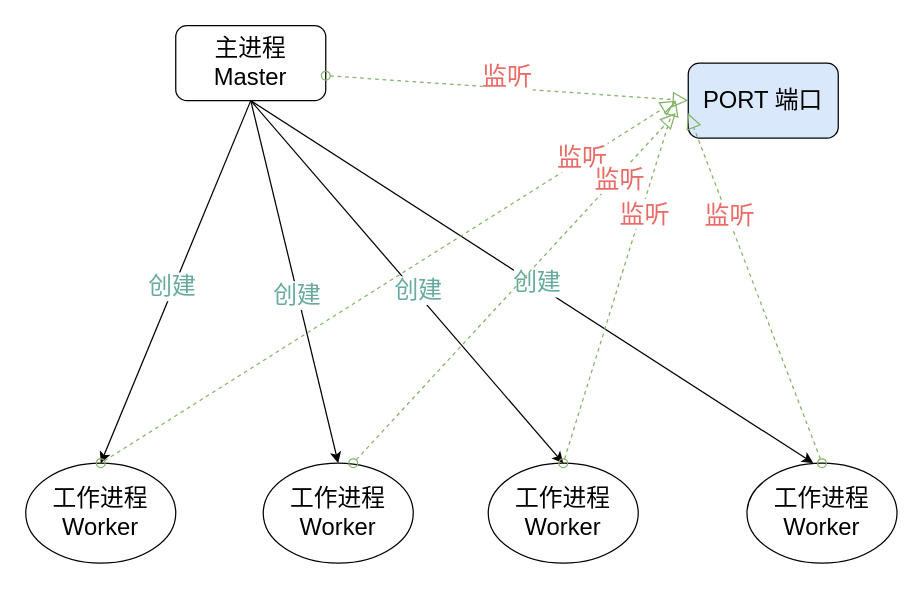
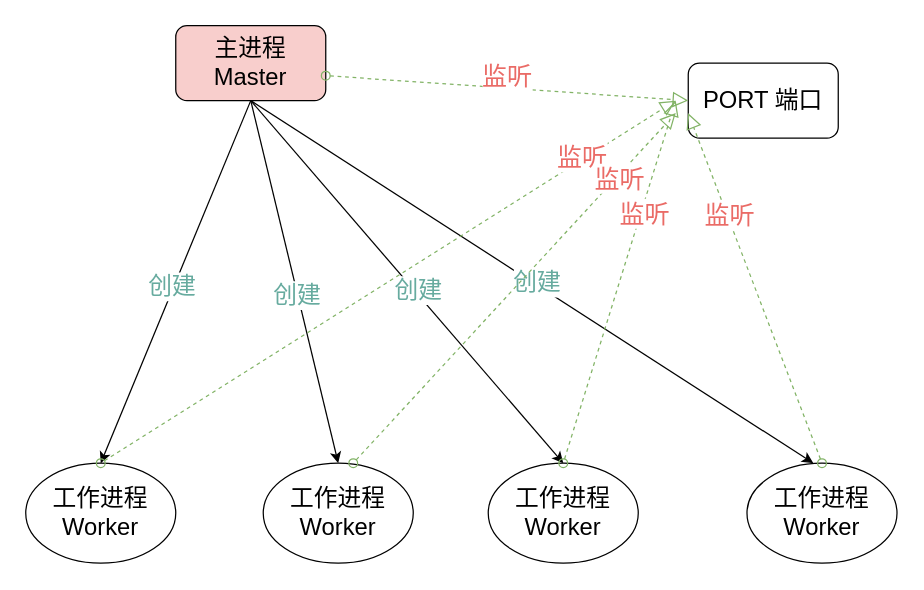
  <mxCell id="0" />
  <mxCell id="1" parent="0" />
- <mxCell id="2" value="主进程 Master" style="rounded=1;whiteSpace=wrap;html=1;fontSize=19;" parent="1" vertex="1"><mxGeometry x="140" y="20" width="120" height="60" as="geometry" /></mxCell>
+ <mxCell id="2" value="主进程 Master" style="rounded=1;whiteSpace=wrap;html=1;fontSize=19;fillColor=#f8cecc;" parent="1" vertex="1"><mxGeometry x="140" y="20" width="120" height="60" as="geometry" /></mxCell>
  <mxCell id="3" value="工作进程Worker" style="ellipse;whiteSpace=wrap;html=1;fontSize=19;" parent="1" vertex="1"><mxGeometry x="20" y="370" width="120" height="80" as="geometry" /></mxCell>
  <mxCell id="4" value="&lt;span style=&quot;font-size: 19px ; white-space: normal&quot;&gt;工作进程Worker&lt;/span&gt;" style="ellipse;whiteSpace=wrap;html=1;" parent="1" vertex="1"><mxGeometry x="210" y="370" width="120" height="80" as="geometry" /></mxCell>
  <mxCell id="5" value="&lt;span style=&quot;font-size: 19px ; white-space: normal&quot;&gt;工作进程Worker&lt;/span&gt;" style="ellipse;whiteSpace=wrap;html=1;" parent="1" vertex="1"><mxGeometry x="390" y="370" width="120" height="80" as="geometry" /></mxCell>
  <mxCell id="6" value="&lt;span style=&quot;font-size: 19px ; white-space: normal&quot;&gt;工作进程Worker&lt;/span&gt;" style="ellipse;whiteSpace=wrap;html=1;" parent="1" vertex="1"><mxGeometry x="597" y="370" width="120" height="80" as="geometry" /></mxCell>
  <mxCell id="7" value="" style="endArrow=classic;html=1;exitX=0.5;exitY=1;exitDx=0;exitDy=0;entryX=0.5;entryY=0;entryDx=0;entryDy=0;" parent="1" source="2" target="3" edge="1"><mxGeometry width="50" height="50" relative="1" as="geometry"><mxPoint x="160" y="300" as="sourcePoint" /><mxPoint x="210" y="250" as="targetPoint" /></mxGeometry></mxCell>
  <mxCell id="8" value="创建" style="text;html=1;resizable=0;points=[];align=center;verticalAlign=middle;labelBackgroundColor=#ffffff;fontSize=19;fontColor=#67AB9F;" parent="7" vertex="1" connectable="0"><mxGeometry x="0.035" y="-2" relative="1" as="geometry"><mxPoint as="offset" /></mxGeometry></mxCell>
  <mxCell id="9" value="" style="endArrow=classic;html=1;entryX=0.5;entryY=0;entryDx=0;entryDy=0;" parent="1" target="4" edge="1"><mxGeometry width="50" height="50" relative="1" as="geometry"><mxPoint x="200" y="80" as="sourcePoint" /><mxPoint x="150" y="390" as="targetPoint" /></mxGeometry></mxCell>
  <mxCell id="10" value="&lt;span style=&quot;color: rgb(103 , 171 , 159) ; font-size: 19px&quot;&gt;创建&lt;/span&gt;" style="text;html=1;resizable=0;points=[];align=center;verticalAlign=middle;labelBackgroundColor=#ffffff;" parent="9" vertex="1" connectable="0"><mxGeometry x="0.08" y="-1" relative="1" as="geometry"><mxPoint y="-1" as="offset" /></mxGeometry></mxCell>
  <mxCell id="11" value="" style="endArrow=classic;html=1;exitX=0.5;exitY=1;exitDx=0;exitDy=0;entryX=0.5;entryY=0;entryDx=0;entryDy=0;" parent="1" source="2" edge="1"><mxGeometry width="50" height="50" relative="1" as="geometry"><mxPoint x="910" y="160" as="sourcePoint" /><mxPoint x="650" y="370" as="targetPoint" /></mxGeometry></mxCell>
  <mxCell id="12" value="&lt;span style=&quot;color: rgb(103 , 171 , 159) ; font-size: 19px&quot;&gt;创建&lt;/span&gt;" style="text;html=1;resizable=0;points=[];align=center;verticalAlign=middle;labelBackgroundColor=#ffffff;" parent="11" vertex="1" connectable="0"><mxGeometry x="0.013" y="2" relative="1" as="geometry"><mxPoint as="offset" /></mxGeometry></mxCell>
  <mxCell id="13" value="" style="endArrow=classic;html=1;entryX=0.5;entryY=0;entryDx=0;entryDy=0;" parent="1" target="5" edge="1"><mxGeometry width="50" height="50" relative="1" as="geometry"><mxPoint x="200" y="80" as="sourcePoint" /><mxPoint x="50" y="360" as="targetPoint" /></mxGeometry></mxCell>
  <mxCell id="14" value="&lt;span style=&quot;color: rgb(103 , 171 , 159) ; font-size: 19px&quot;&gt;创建&lt;/span&gt;" style="text;html=1;resizable=0;points=[];align=center;verticalAlign=middle;labelBackgroundColor=#ffffff;" parent="13" vertex="1" connectable="0"><mxGeometry x="0.05" y="3" relative="1" as="geometry"><mxPoint y="1" as="offset" /></mxGeometry></mxCell>
- <mxCell id="15" value="&lt;font style=&quot;font-size: 19px&quot;&gt;PORT 端口&lt;/font&gt;" style="rounded=1;whiteSpace=wrap;html=1;fillColor=#dae8fc;" parent="1" vertex="1"><mxGeometry x="550" y="50" width="120" height="60" as="geometry" /></mxCell>
+ <mxCell id="15" value="&lt;font style=&quot;font-size: 19px&quot;&gt;PORT 端口&lt;/font&gt;" style="rounded=1;whiteSpace=wrap;html=1;" parent="1" vertex="1"><mxGeometry x="550" y="50" width="120" height="60" as="geometry" /></mxCell>
  <mxCell id="16" value="" style="startArrow=oval;startFill=0;startSize=7;endArrow=block;endFill=0;endSize=10;dashed=1;html=1;fillColor=#d5e8d4;strokeColor=#82b366;entryX=0;entryY=0.5;entryDx=0;entryDy=0;" parent="1" target="15" edge="1"><mxGeometry width="100" relative="1" as="geometry"><mxPoint x="260" y="60" as="sourcePoint" /><mxPoint x="360" y="60" as="targetPoint" /></mxGeometry></mxCell>
  <mxCell id="17" value="监听" style="text;html=1;resizable=0;points=[];align=center;verticalAlign=middle;labelBackgroundColor=#ffffff;fontColor=#EA6B66;fontSize=20;" parent="16" vertex="1" connectable="0"><mxGeometry x="-0.019" y="-4" relative="1" as="geometry"><mxPoint x="2.5" y="-14" as="offset" /></mxGeometry></mxCell>
  <mxCell id="18" value="" style="startArrow=oval;startFill=0;startSize=7;endArrow=block;endFill=0;endSize=10;dashed=1;html=1;fillColor=#d5e8d4;strokeColor=#82b366;" parent="1" edge="1"><mxGeometry width="100" relative="1" as="geometry"><mxPoint x="80" y="370" as="sourcePoint" /><mxPoint x="540" y="80" as="targetPoint" /></mxGeometry></mxCell>
  <mxCell id="19" value="监听" style="text;html=1;resizable=0;points=[];align=center;verticalAlign=middle;labelBackgroundColor=#ffffff;fontSize=20;fontColor=#EA6B66;" parent="18" vertex="1" connectable="0"><mxGeometry x="0.677" y="3" relative="1" as="geometry"><mxPoint as="offset" /></mxGeometry></mxCell>
  <mxCell id="20" value="" style="startArrow=oval;startFill=0;startSize=7;endArrow=block;endFill=0;endSize=10;dashed=1;html=1;fillColor=#d5e8d4;strokeColor=#82b366;" parent="1" edge="1"><mxGeometry width="100" relative="1" as="geometry"><mxPoint x="450" y="370" as="sourcePoint" /><mxPoint x="540" y="80" as="targetPoint" /></mxGeometry></mxCell>
  <mxCell id="21" value="监听" style="text;html=1;resizable=0;points=[];align=center;verticalAlign=middle;labelBackgroundColor=#ffffff;fontSize=20;fontColor=#EA6B66;" parent="20" vertex="1" connectable="0"><mxGeometry x="0.389" y="-2" relative="1" as="geometry"><mxPoint as="offset" /></mxGeometry></mxCell>
  <mxCell id="22" value="" style="startArrow=oval;startFill=0;startSize=7;endArrow=block;endFill=0;endSize=10;dashed=1;html=1;fillColor=#d5e8d4;strokeColor=#82b366;exitX=0.5;exitY=0;exitDx=0;exitDy=0;" parent="1" source="6" edge="1"><mxGeometry width="100" relative="1" as="geometry"><mxPoint x="260" y="70" as="sourcePoint" /><mxPoint x="550" y="90" as="targetPoint" /></mxGeometry></mxCell>
  <mxCell id="23" value="监听" style="text;html=1;resizable=0;points=[];align=center;verticalAlign=middle;labelBackgroundColor=#ffffff;fontSize=20;fontColor=#EA6B66;" parent="22" vertex="1" connectable="0"><mxGeometry x="0.423" y="-2" relative="1" as="geometry"><mxPoint as="offset" /></mxGeometry></mxCell>
  <mxCell id="24" value="" style="startArrow=oval;startFill=0;startSize=7;endArrow=block;endFill=0;endSize=10;dashed=1;html=1;fillColor=#d5e8d4;strokeColor=#82b366;exitX=0.6;exitY=0;exitDx=0;exitDy=0;exitPerimeter=0;" parent="1" source="4" edge="1"><mxGeometry width="100" relative="1" as="geometry"><mxPoint x="667" y="380" as="sourcePoint" /><mxPoint x="540" y="90" as="targetPoint" /></mxGeometry></mxCell>
  <mxCell id="25" value="监听" style="text;html=1;resizable=0;points=[];align=center;verticalAlign=middle;labelBackgroundColor=#ffffff;fontSize=20;fontColor=#EA6B66;" parent="24" vertex="1" connectable="0"><mxGeometry x="0.639" y="-2" relative="1" as="geometry"><mxPoint as="offset" /></mxGeometry></mxCell>
